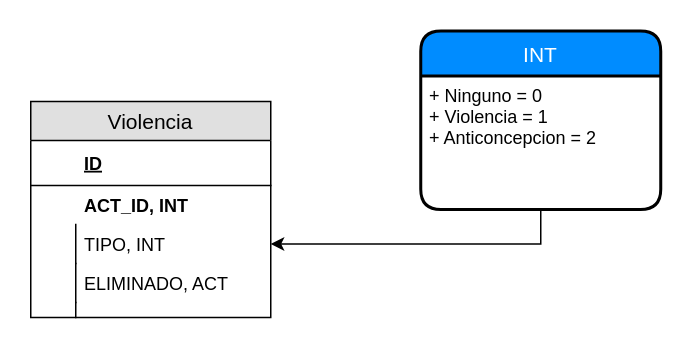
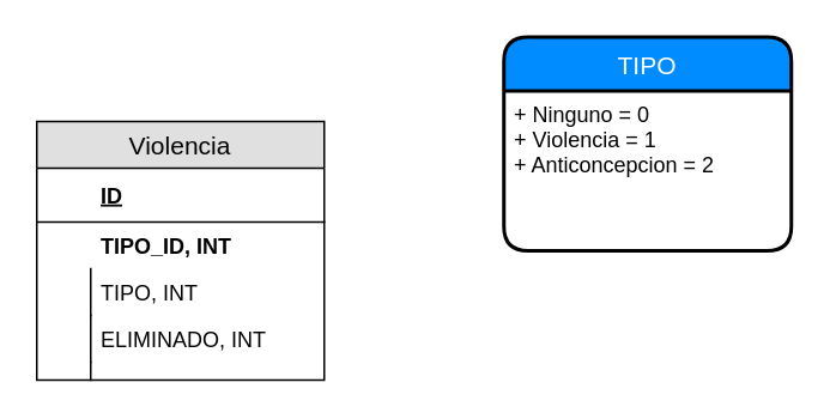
  <mxCell id="0" />
  <mxCell id="1" parent="0" />
  <mxCell id="2" value="Violencia" style="swimlane;fontStyle=0;childLayout=stackLayout;horizontal=1;startSize=26;fillColor=#e0e0e0;horizontalStack=0;resizeParent=1;resizeParentMax=0;resizeLast=0;collapsible=1;marginBottom=0;swimlaneFillColor=#ffffff;align=center;fontSize=14;" vertex="1" parent="1"><mxGeometry x="20" y="67" width="160" height="144" as="geometry" /></mxCell>
  <mxCell id="3" value="ID" style="shape=partialRectangle;top=0;left=0;right=0;bottom=1;align=left;verticalAlign=middle;fillColor=none;spacingLeft=34;spacingRight=4;overflow=hidden;rotatable=0;points=[[0,0.5],[1,0.5]];portConstraint=eastwest;dropTarget=0;fontStyle=5;fontSize=12;" vertex="1" parent="2"><mxGeometry y="26" width="160" height="30" as="geometry" /></mxCell>
- <mxCell id="4" value="ACT_ID, INT" style="shape=partialRectangle;top=0;left=0;right=0;bottom=0;align=left;verticalAlign=top;fillColor=none;spacingLeft=34;spacingRight=4;overflow=hidden;rotatable=0;points=[[0,0.5],[1,0.5]];portConstraint=eastwest;dropTarget=0;fontSize=12;fontStyle=1" vertex="1" parent="2"><mxGeometry y="56" width="160" height="26" as="geometry" /></mxCell>
+ <mxCell id="4" value="TIPO_ID, INT" style="shape=partialRectangle;top=0;left=0;right=0;bottom=0;align=left;verticalAlign=top;fillColor=none;spacingLeft=34;spacingRight=4;overflow=hidden;rotatable=0;points=[[0,0.5],[1,0.5]];portConstraint=eastwest;dropTarget=0;fontSize=12;fontStyle=1" vertex="1" parent="2"><mxGeometry y="56" width="160" height="26" as="geometry" /></mxCell>
  <mxCell id="5" value="TIPO, INT" style="shape=partialRectangle;top=0;left=0;right=0;bottom=0;align=left;verticalAlign=top;fillColor=none;spacingLeft=34;spacingRight=4;overflow=hidden;rotatable=0;points=[[0,0.5],[1,0.5]];portConstraint=eastwest;dropTarget=0;fontSize=12;" vertex="1" parent="2"><mxGeometry y="82" width="160" height="26" as="geometry" /></mxCell>
  <mxCell id="6" value="" style="shape=partialRectangle;top=0;left=0;bottom=0;fillColor=none;align=left;verticalAlign=top;spacingLeft=4;spacingRight=4;overflow=hidden;rotatable=0;points=[];portConstraint=eastwest;part=1;fontSize=12;" vertex="1" connectable="0" parent="5"><mxGeometry width="30" height="26" as="geometry" /></mxCell>
- <mxCell id="7" value="ELIMINADO, ACT" style="shape=partialRectangle;top=0;left=0;right=0;bottom=0;align=left;verticalAlign=top;fillColor=none;spacingLeft=34;spacingRight=4;overflow=hidden;rotatable=0;points=[[0,0.5],[1,0.5]];portConstraint=eastwest;dropTarget=0;fontSize=12;" vertex="1" parent="2"><mxGeometry y="108" width="160" height="26" as="geometry" /></mxCell>
+ <mxCell id="7" value="ELIMINADO, INT" style="shape=partialRectangle;top=0;left=0;right=0;bottom=0;align=left;verticalAlign=top;fillColor=none;spacingLeft=34;spacingRight=4;overflow=hidden;rotatable=0;points=[[0,0.5],[1,0.5]];portConstraint=eastwest;dropTarget=0;fontSize=12;" vertex="1" parent="2"><mxGeometry y="108" width="160" height="26" as="geometry" /></mxCell>
  <mxCell id="8" value="" style="shape=partialRectangle;top=0;left=0;bottom=0;fillColor=none;align=left;verticalAlign=top;spacingLeft=4;spacingRight=4;overflow=hidden;rotatable=0;points=[];portConstraint=eastwest;part=1;fontSize=12;" vertex="1" connectable="0" parent="7"><mxGeometry width="30" height="26" as="geometry" /></mxCell>
  <mxCell id="9" value="" style="shape=partialRectangle;top=0;left=0;right=0;bottom=0;align=left;verticalAlign=top;fillColor=none;spacingLeft=34;spacingRight=4;overflow=hidden;rotatable=0;points=[[0,0.5],[1,0.5]];portConstraint=eastwest;dropTarget=0;fontSize=12;" vertex="1" parent="2"><mxGeometry y="134" width="160" height="10" as="geometry" /></mxCell>
  <mxCell id="10" value="" style="shape=partialRectangle;top=0;left=0;bottom=0;fillColor=none;align=left;verticalAlign=top;spacingLeft=4;spacingRight=4;overflow=hidden;rotatable=0;points=[];portConstraint=eastwest;part=1;fontSize=12;" vertex="1" connectable="0" parent="9"><mxGeometry width="30" height="10" as="geometry" /></mxCell>
- <mxCell id="11" value="INT" style="swimlane;childLayout=stackLayout;horizontal=1;startSize=30;horizontalStack=0;fillColor=#008cff;fontColor=#FFFFFF;rounded=1;fontSize=14;fontStyle=0;strokeWidth=2;resizeParent=0;resizeLast=1;shadow=0;dashed=0;align=center;" vertex="1" parent="1"><mxGeometry x="280" y="20" width="160" height="119" as="geometry" /></mxCell>
+ <mxCell id="11" value="TIPO" style="swimlane;childLayout=stackLayout;horizontal=1;startSize=30;horizontalStack=0;fillColor=#008cff;fontColor=#FFFFFF;rounded=1;fontSize=14;fontStyle=0;strokeWidth=2;resizeParent=0;resizeLast=1;shadow=0;dashed=0;align=center;" vertex="1" parent="1"><mxGeometry x="280" y="20" width="160" height="119" as="geometry" /></mxCell>
  <mxCell id="12" value="+ Ninguno = 0&#10;+ Violencia = 1&#10;+ Anticoncepcion = 2&#10;" style="align=left;strokeColor=none;fillColor=none;spacingLeft=4;fontSize=12;verticalAlign=top;resizable=0;rotatable=0;part=1;" vertex="1" parent="11"><mxGeometry y="30" width="160" height="89" as="geometry" /></mxCell>
- <mxCell id="13" style="edgeStyle=orthogonalEdgeStyle;rounded=0;orthogonalLoop=1;jettySize=auto;html=1;" edge="1" parent="1" source="12" target="5"><mxGeometry relative="1" as="geometry" /></mxCell>
